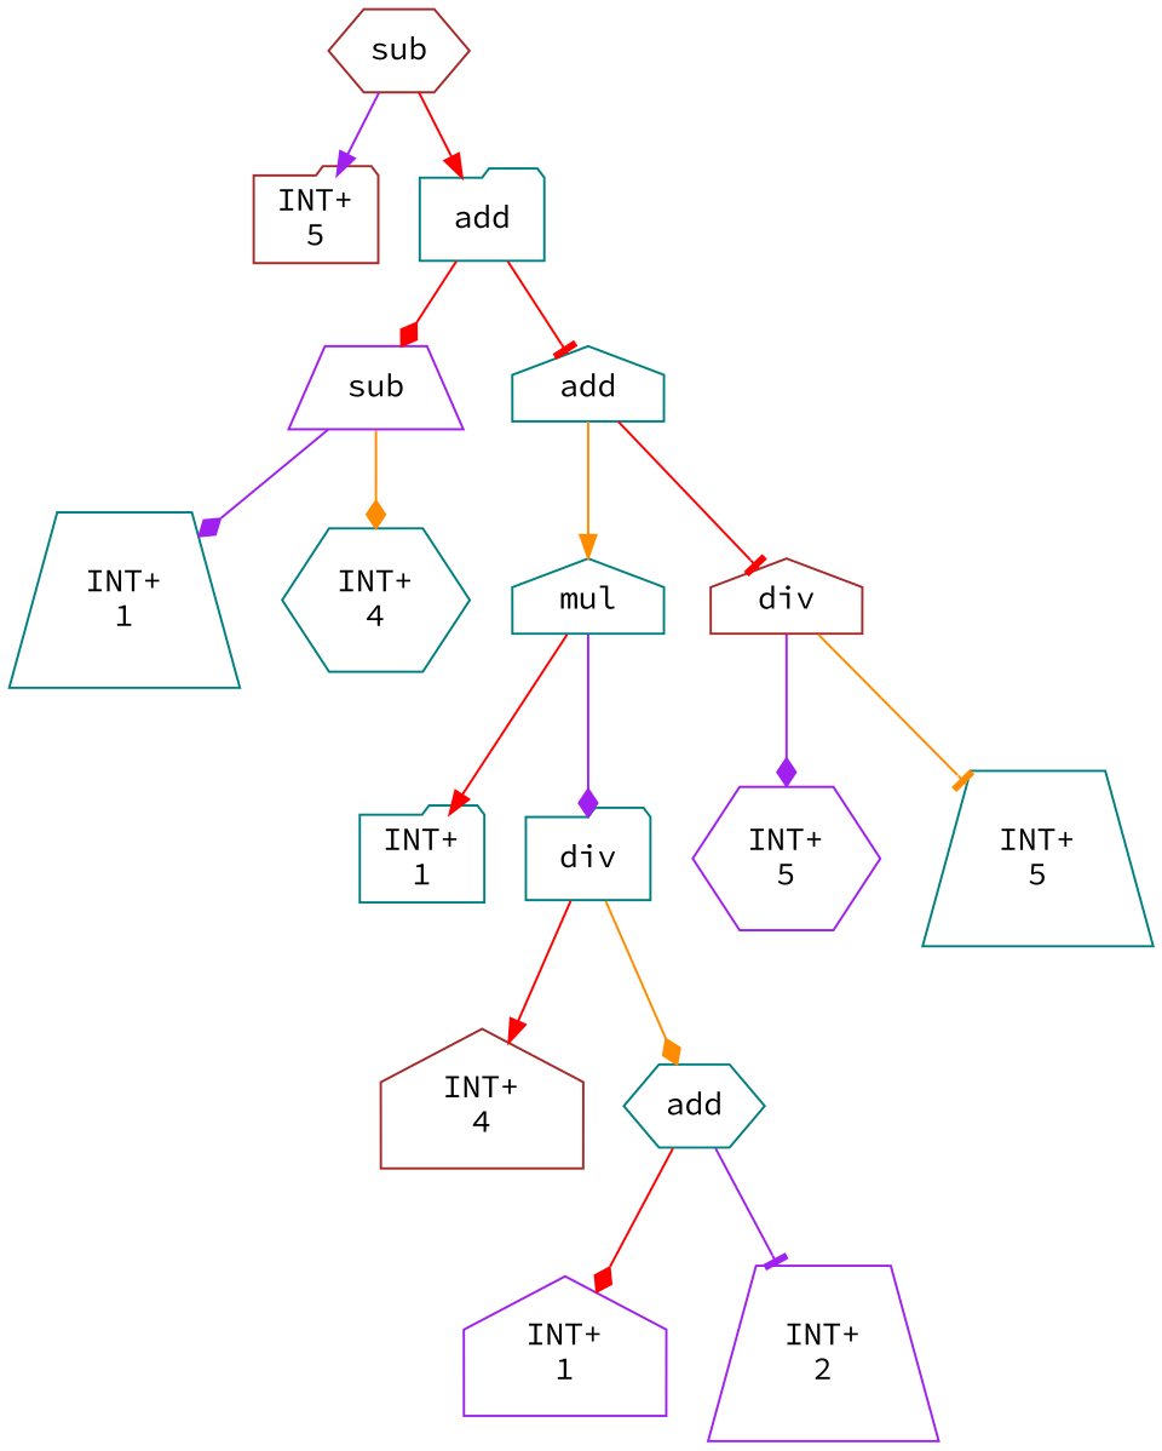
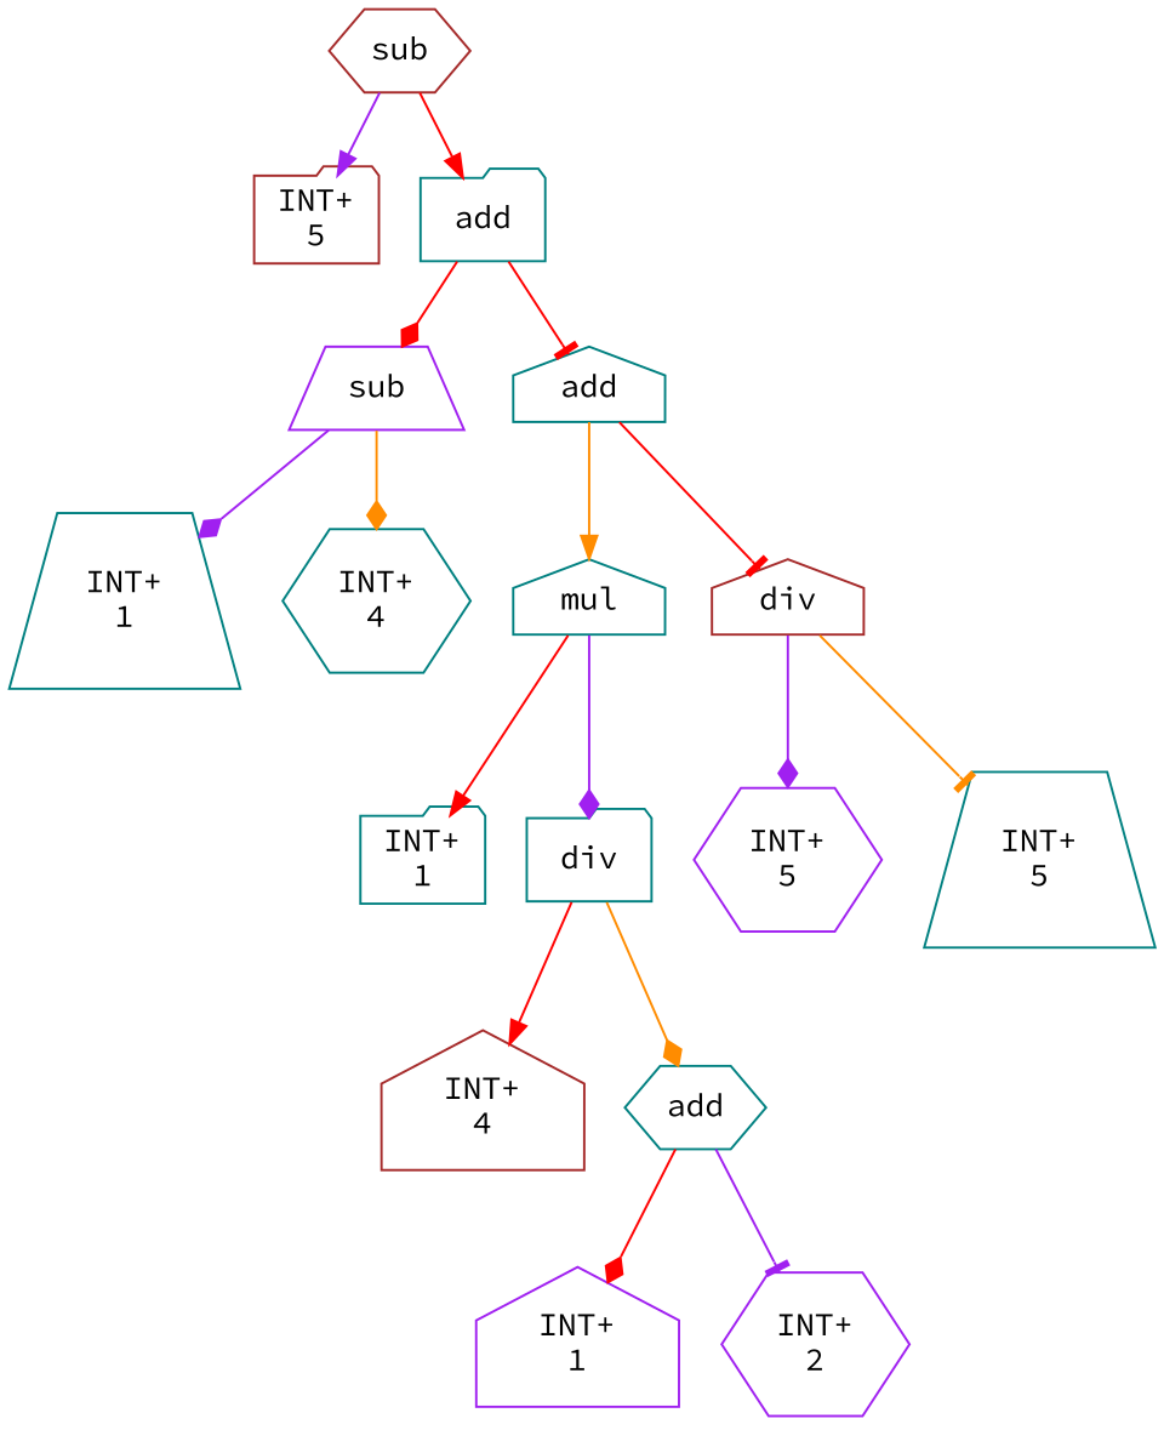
  digraph {
    fontname="Source Code Pro"
    node [shape=house color=teal fontname="Source Code Pro"]
    edge [color=red arrowhead=diamond fontname="Source Code Pro"]
    n1 [label=sub shape=hexagon color=brown]
    n2 [label="INT+\n5" shape=folder color=brown]
    n3 [label=add shape=folder]
    n4 [label=sub shape=trapezium color=purple]
    n5 [label=add]
    n6 [label="INT+\n1" shape=trapezium]
    n7 [label="INT+\n4" shape=hexagon]
    n8 [label=mul]
    n9 [label=div color=brown]
    n10 [label="INT+\n1" shape=folder]
    n11 [label=div shape=folder]
    n12 [label="INT+\n4" color=brown]
    n13 [label=add shape=hexagon]
    n14 [label="INT+\n1" color=purple]
-   n15 [label="INT+\n2" shape=trapezium color=purple]
+   n15 [label="INT+\n2" shape=hexagon color=purple]
    n16 [label="INT+\n5" shape=hexagon color=purple]
    n17 [label="INT+\n5" shape=trapezium]
    n1 -> n2 [color=purple arrowhead=normal]
    n1 -> n3 [arrowhead=normal]
    n3 -> n4
    n3 -> n5 [arrowhead=tee]
    n4 -> n6 [color=purple]
    n4 -> n7 [color=darkorange]
    n5 -> n8 [color=darkorange arrowhead=normal]
    n5 -> n9 [arrowhead=tee]
    n8 -> n10 [arrowhead=normal]
    n8 -> n11 [color=purple]
    n9 -> n16 [color=purple]
    n9 -> n17 [color=darkorange arrowhead=tee]
    n11 -> n12 [arrowhead=normal]
    n11 -> n13 [color=darkorange]
    n13 -> n14
    n13 -> n15 [color=purple arrowhead=tee]
  }
